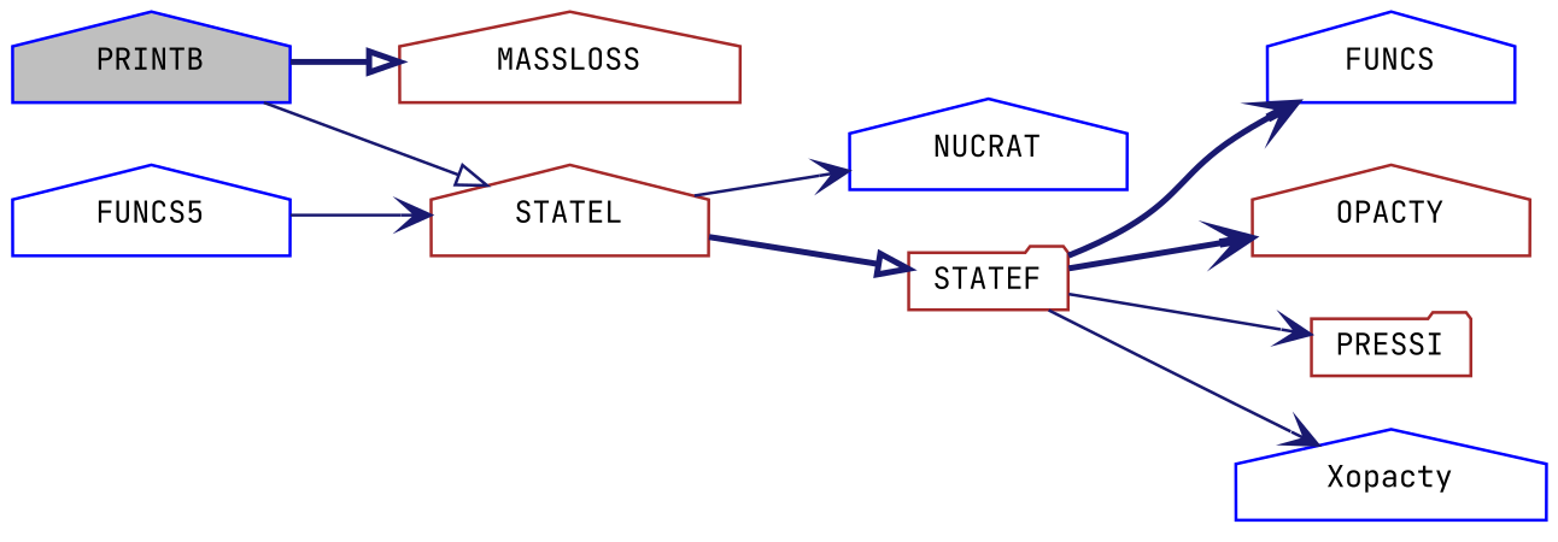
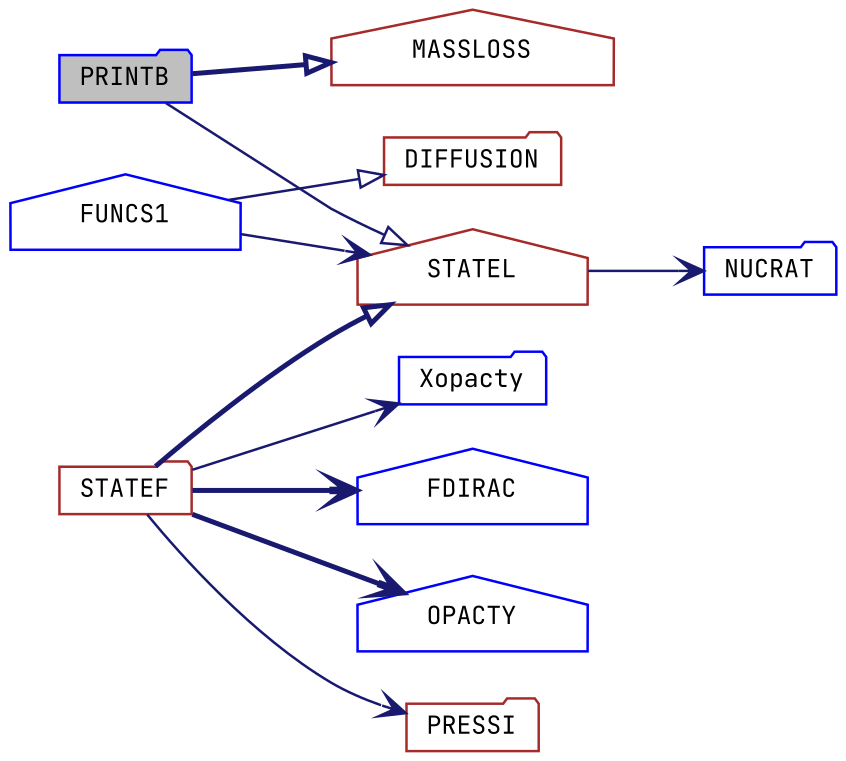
  digraph {
    fontname="JetBrains Mono"
    rankdir=LR
    node [color=blue fillcolor=white fontname="JetBrains Mono" fontsize=10 shape=house style=filled]
    edge [arrowhead=vee color=midnightblue fontname="JetBrains Mono" fontsize=10 labelfontname=FreeSans labelfontsize=10 style=solid]
-   n1 [fillcolor=grey75 fontcolor=black height=0.2 label=PRINTB width=0.4]
+   n1 [fillcolor=grey75 fontcolor=black height=0.2 label=PRINTB shape=folder width=0.4]
    n2 [color=brown height=0.2 label=MASSLOSS width=0.4]
    n3 [color=brown height=0.2 label=STATEL width=0.4]
-   n4 [height=0.2 label=FUNCS5 width=0.4]
-   n6 [height=0.2 label=NUCRAT width=0.4]
+   n4 [height=0.2 label=FUNCS1 width=0.4]
+   n5 [color=brown height=0.2 label=DIFFUSION shape=folder width=0.4]
+   n6 [height=0.2 label=NUCRAT shape=folder width=0.4]
    n7 [color=brown height=0.2 label=STATEF shape=folder width=0.4]
-   n8 [height=0.2 label=FUNCS width=0.4]
-   n9 [color=brown height=0.2 label=OPACTY width=0.4]
+   n8 [height=0.2 label=FDIRAC width=0.4]
+   n9 [height=0.2 label=OPACTY width=0.4]
    n10 [color=brown height=0.2 label=PRESSI shape=folder width=0.4]
-   n11 [height=0.2 label=Xopacty width=0.4]
+   n11 [height=0.2 label=Xopacty shape=folder width=0.4]
    n1 -> n2 [arrowhead=onormal style=bold]
    n1 -> n3 [arrowhead=onormal]
    n3 -> n6
-   n3 -> n7 [arrowhead=onormal style=bold]
+   n7 -> n3 [arrowhead=onormal style=bold]
    n4 -> n3
+   n4 -> n5 [arrowhead=onormal]
    n7 -> n8 [style=bold]
    n7 -> n9 [style=bold]
    n7 -> n10
    n7 -> n11
  }
